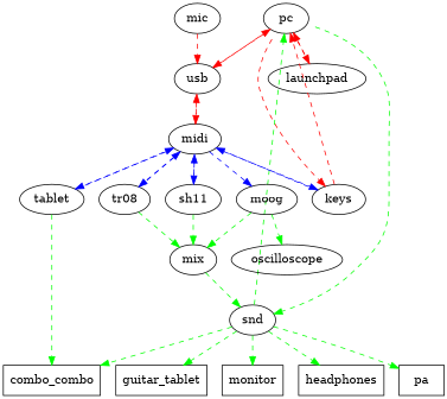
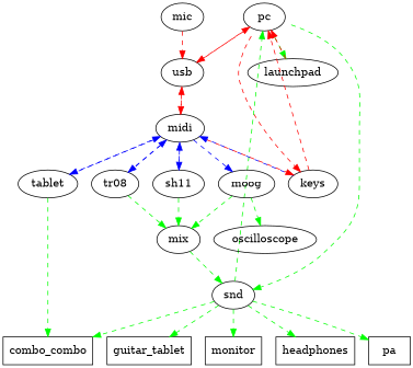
  digraph {
    concentrate=true
    edge [color=green style=dashed]
    pc
    usb
    snd
    keys
    launchpad
    midi
    pa [shape=box]
    n8 [label=guitar_tablet shape=box]
    monitor [shape=box]
    headphones [shape=box]
    n11 [label=combo_combo shape=box]
    tablet
    moog
    tr08
    n15 [label=sh11]
    mix
    oscilloscope [shape=ellipse]
    mic
    pc -> usb [color=red]
    pc -> snd
    pc -> keys [color=red]
-   pc -> launchpad [color=red]
+   pc -> launchpad
    usb -> pc [color=red]
    usb -> midi [color=red]
    snd -> pc
    snd -> pa
    snd -> n8
    snd -> monitor
    snd -> headphones
    snd -> n11
    keys -> pc [color=red]
    keys -> midi [color=blue]
    launchpad -> pc [color=red]
    midi -> usb [color=red]
-   midi -> keys [color=blue]
+   midi -> keys [color=red]
    midi -> tablet [color=blue]
    midi -> moog [color=blue]
    midi -> tr08 [color=blue]
    midi -> n15 [color=blue]
    tablet -> midi [color=blue]
    tablet -> n11
    moog -> mix
    moog -> oscilloscope
    tr08 -> midi [color=blue]
    tr08 -> mix
    n15 -> midi [color=blue]
    n15 -> mix
    mix -> snd
    mic -> usb [color=red]
  }
